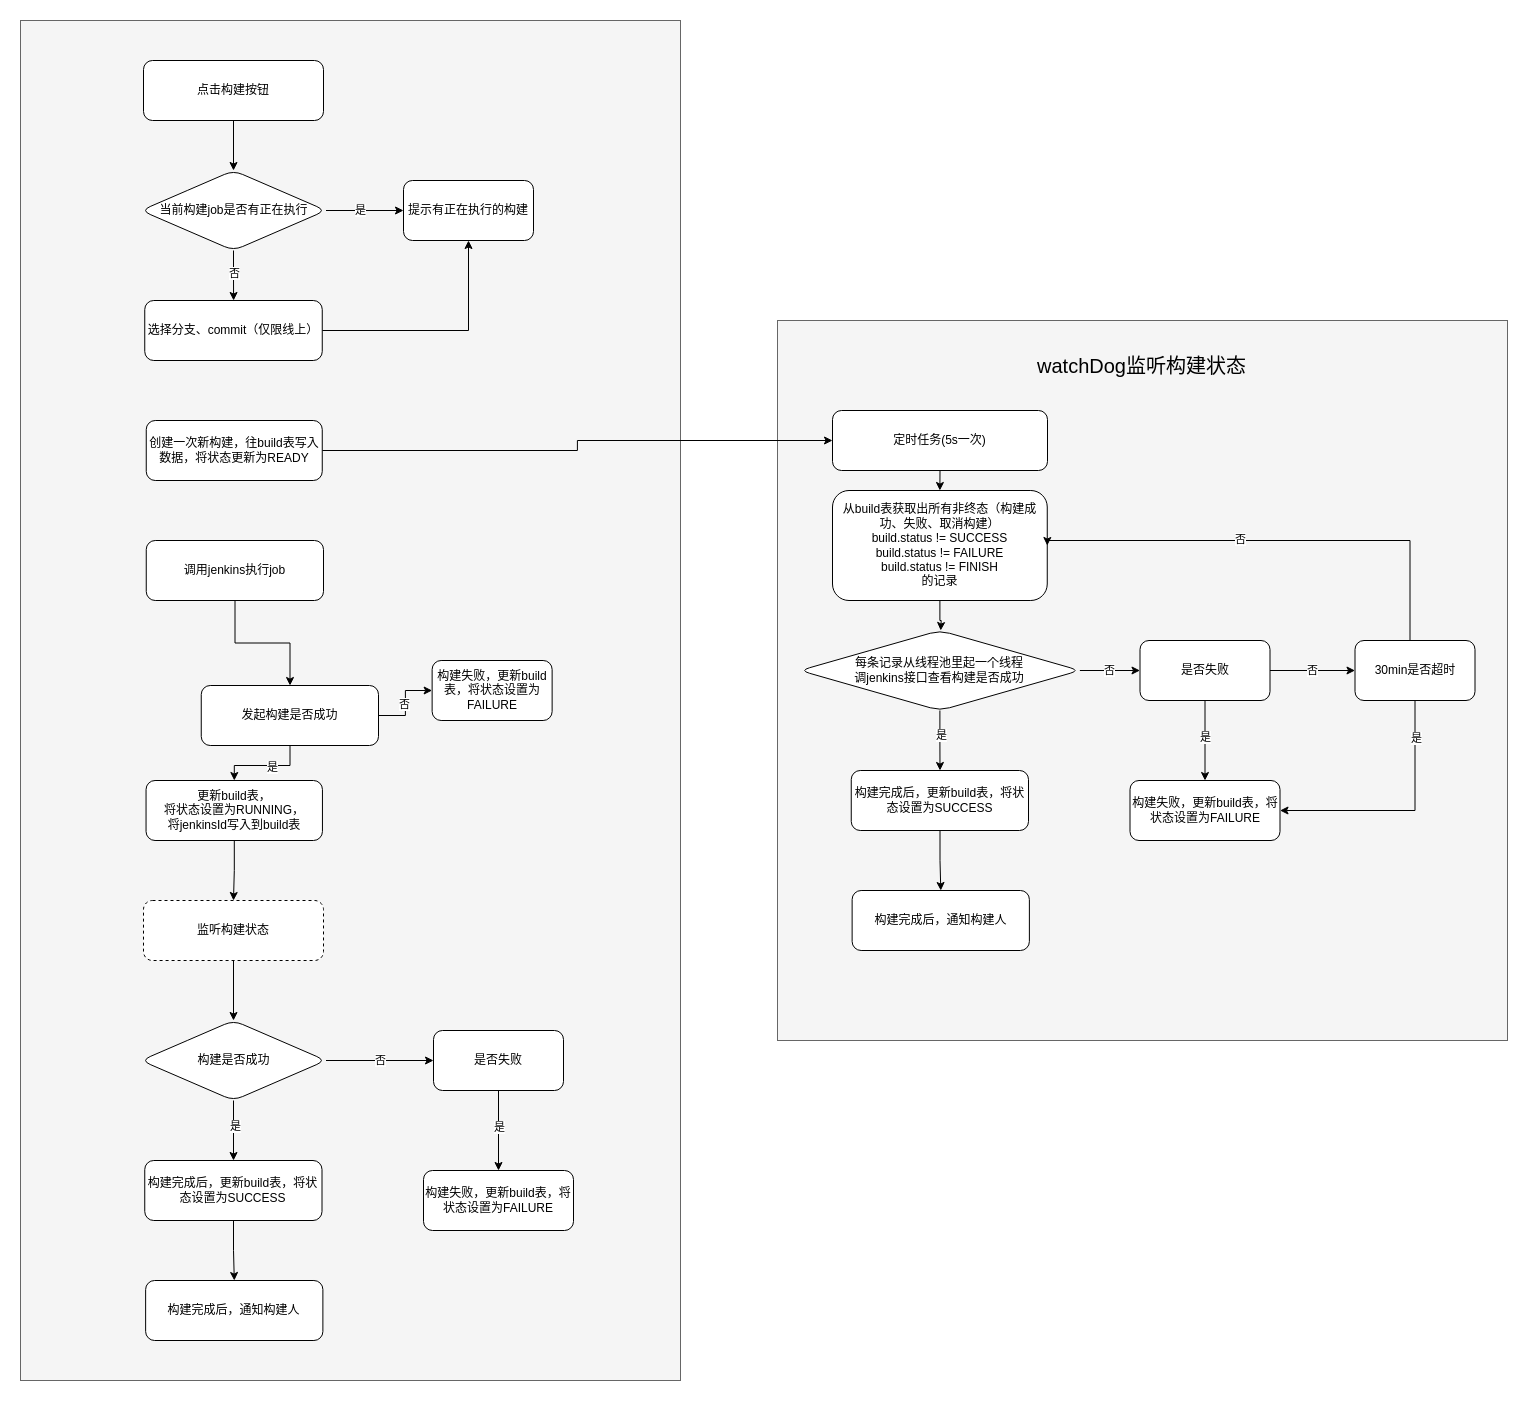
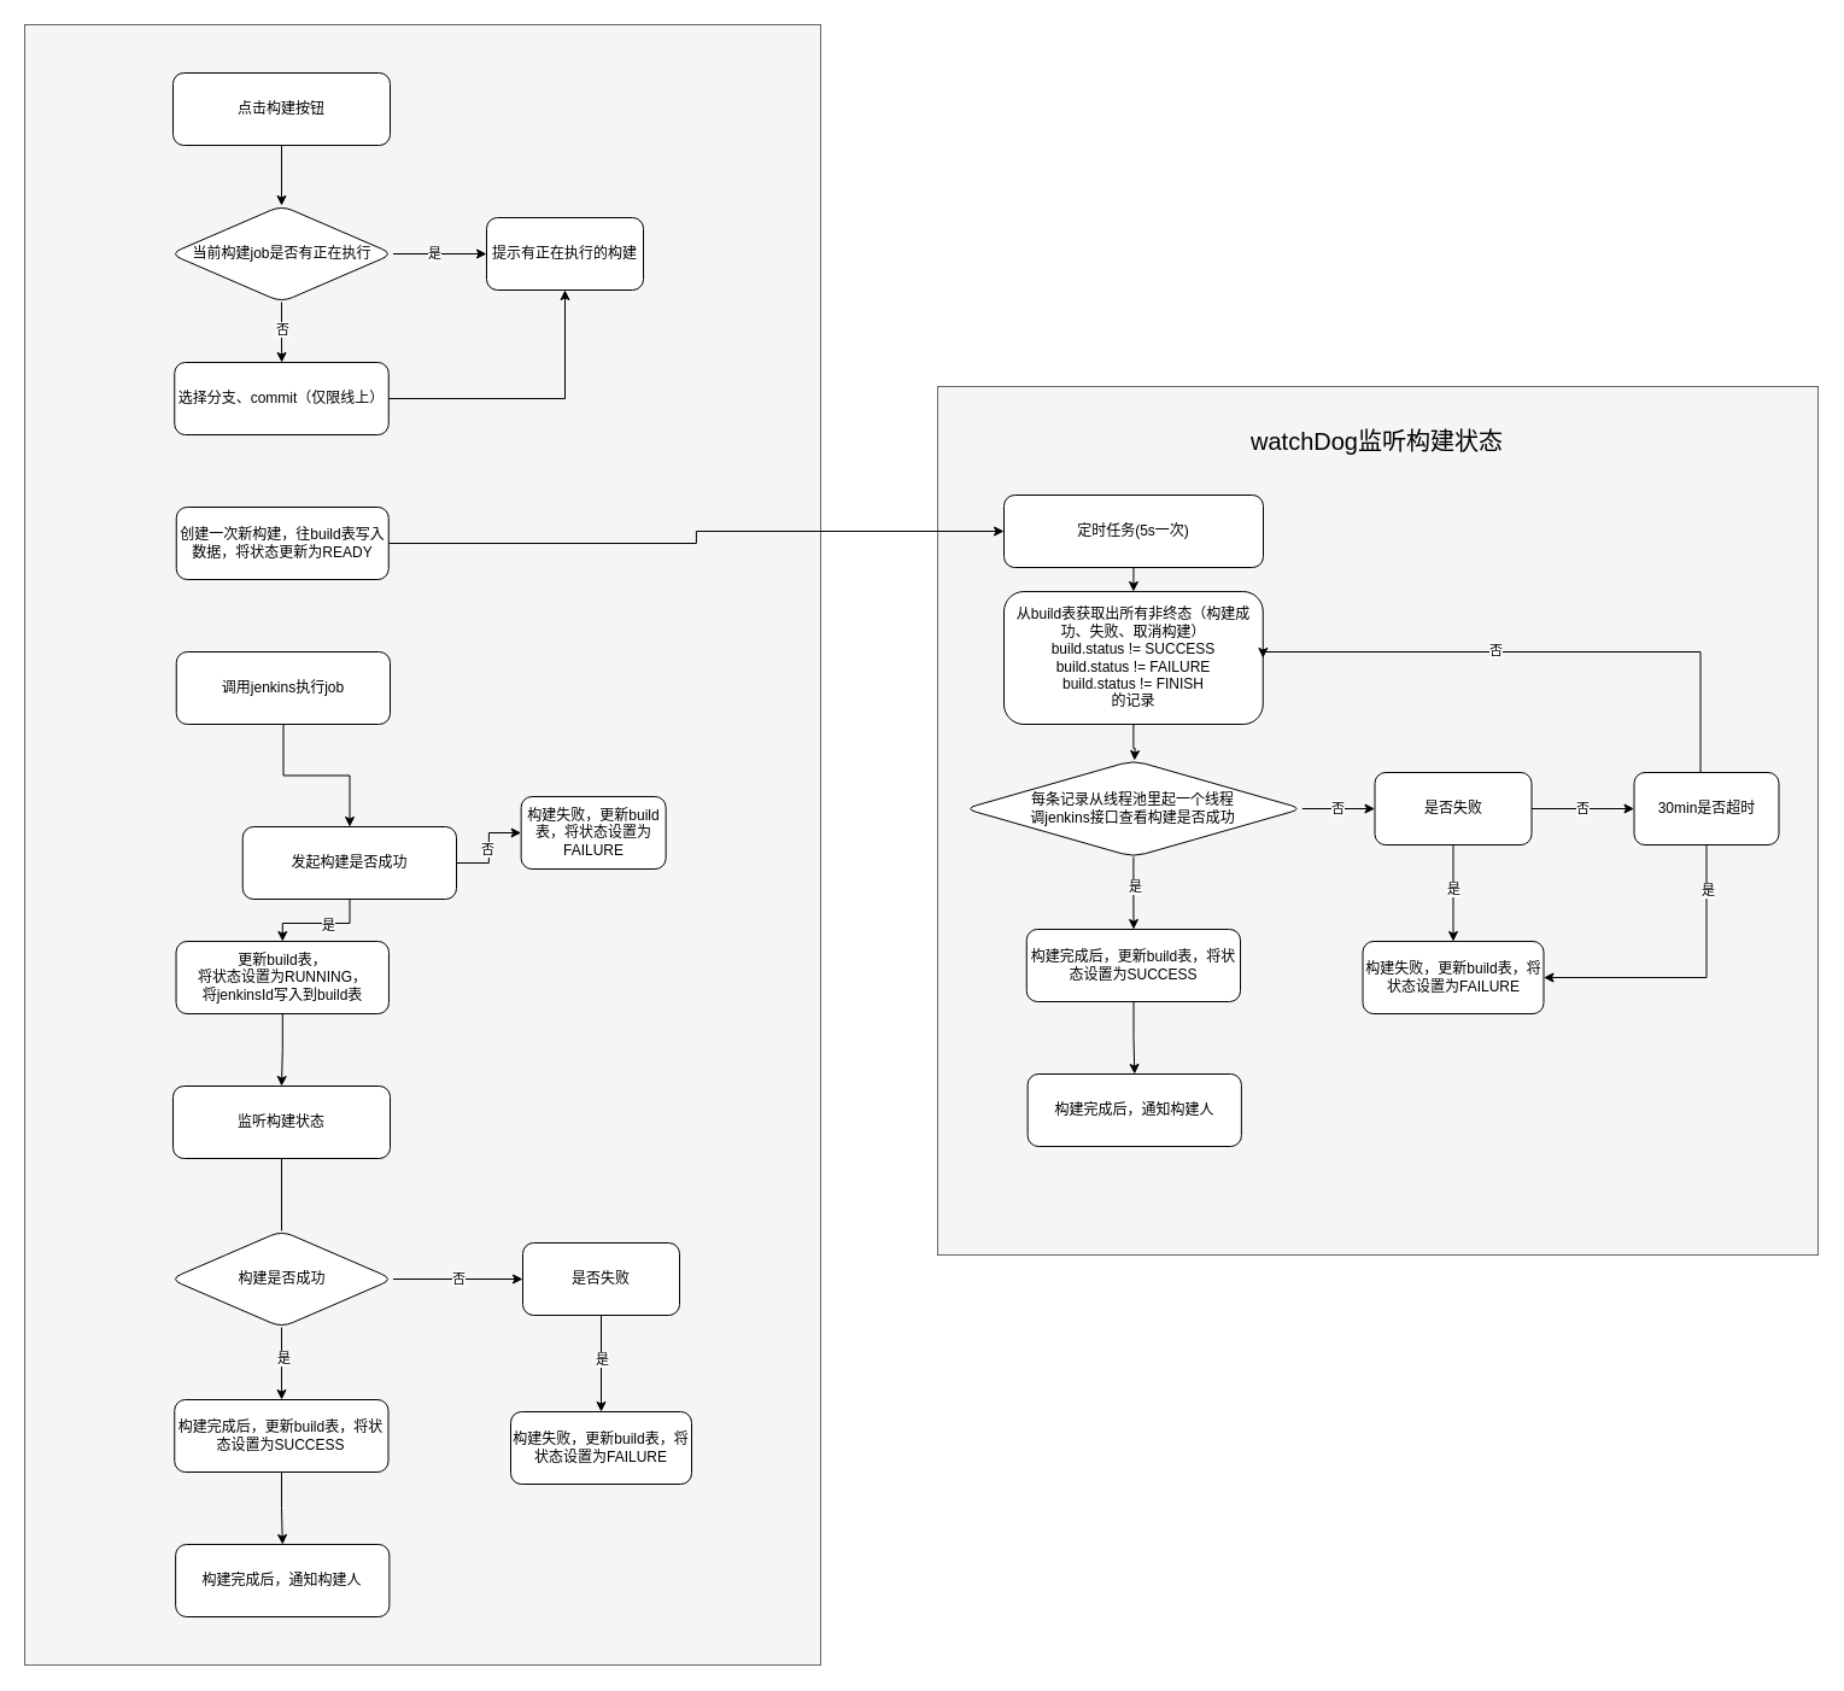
  <mxCell id="0" />
  <mxCell id="1" parent="0" />
  <mxCell id="2" value="" style="rounded=0;whiteSpace=wrap;html=1;fillColor=#f5f5f5;fontColor=#333333;strokeColor=#666666;" vertex="1" parent="1"><mxGeometry x="20" width="660" height="1360" as="geometry" y="20" /></mxCell>
  <mxCell id="3" value="" style="rounded=0;whiteSpace=wrap;html=1;fillColor=#f5f5f5;fontColor=#333333;strokeColor=#666666;" vertex="1" parent="1"><mxGeometry x="777" y="320" width="730" height="720" as="geometry" /></mxCell>
  <mxCell id="4" value="" style="edgeStyle=orthogonalEdgeStyle;rounded=0;orthogonalLoop=1;jettySize=auto;html=1;" parent="1" source="5" target="10" edge="1"><mxGeometry relative="1" as="geometry" /></mxCell>
  <mxCell id="5" value="点击构建按钮" style="rounded=1;whiteSpace=wrap;html=1;" parent="1" vertex="1"><mxGeometry x="143" y="60" width="180" height="60" as="geometry" /></mxCell>
  <mxCell id="6" value="" style="edgeStyle=orthogonalEdgeStyle;rounded=0;orthogonalLoop=1;jettySize=auto;html=1;" parent="1" source="10" target="12" edge="1"><mxGeometry relative="1" as="geometry" /></mxCell>
  <mxCell id="7" value="否" style="edgeLabel;html=1;align=center;verticalAlign=middle;resizable=0;points=[];" parent="6" vertex="1" connectable="0"><mxGeometry x="-0.138" relative="1" as="geometry"><mxPoint as="offset" /></mxGeometry></mxCell>
  <mxCell id="8" value="" style="edgeStyle=orthogonalEdgeStyle;rounded=0;orthogonalLoop=1;jettySize=auto;html=1;" parent="1" source="10" target="13" edge="1"><mxGeometry relative="1" as="geometry" /></mxCell>
  <mxCell id="9" value="是" style="edgeLabel;html=1;align=center;verticalAlign=middle;resizable=0;points=[];" parent="8" vertex="1" connectable="0"><mxGeometry x="-0.129" y="1" relative="1" as="geometry"><mxPoint as="offset" /></mxGeometry></mxCell>
  <mxCell id="10" value="当前构建job是否有正在执行" style="rhombus;whiteSpace=wrap;html=1;rounded=1;" parent="1" vertex="1"><mxGeometry x="140.5" y="170" width="185" height="80" as="geometry" /></mxCell>
  <mxCell id="11" value="" style="edgeStyle=orthogonalEdgeStyle;rounded=0;orthogonalLoop=1;jettySize=auto;html=1;" parent="1" source="12" target="13" edge="1"><mxGeometry relative="1" as="geometry" /></mxCell>
  <mxCell id="12" value="选择分支、commit（仅限线上）" style="whiteSpace=wrap;html=1;rounded=1;" parent="1" vertex="1"><mxGeometry x="144.25" y="300" width="177.5" height="60" as="geometry" /></mxCell>
  <mxCell id="13" value="提示有正在执行的构建" style="whiteSpace=wrap;html=1;rounded=1;" parent="1" vertex="1"><mxGeometry x="403" y="180" width="130" height="60" as="geometry" /></mxCell>
  <mxCell id="14" value="" style="edgeStyle=orthogonalEdgeStyle;rounded=0;orthogonalLoop=1;jettySize=auto;html=1;" parent="1" source="15" target="59" edge="1"><mxGeometry relative="1" as="geometry" /></mxCell>
  <mxCell id="15" value="创建一次新构建，往build表写入数据，将状态更新为READY" style="whiteSpace=wrap;html=1;rounded=1;" parent="1" vertex="1"><mxGeometry x="145.75" y="420" width="176" height="60" as="geometry" /></mxCell>
  <mxCell id="16" value="" style="edgeStyle=orthogonalEdgeStyle;rounded=0;orthogonalLoop=1;jettySize=auto;html=1;" parent="1" source="17" target="33" edge="1"><mxGeometry relative="1" as="geometry" /></mxCell>
  <mxCell id="17" value="调用jenkins执行job" style="whiteSpace=wrap;html=1;rounded=1;" parent="1" vertex="1"><mxGeometry x="145.75" y="540" width="177.25" height="60" as="geometry" /></mxCell>
  <mxCell id="18" value="构建完成后，通知构建人" style="whiteSpace=wrap;html=1;rounded=1;" parent="1" vertex="1"><mxGeometry x="145.13" y="1280" width="177.25" height="60" as="geometry" /></mxCell>
  <mxCell id="19" value="" style="edgeStyle=orthogonalEdgeStyle;rounded=0;orthogonalLoop=1;jettySize=auto;html=1;" parent="1" source="22" target="24" edge="1"><mxGeometry relative="1" as="geometry" /></mxCell>
  <mxCell id="20" value="是" style="edgeLabel;html=1;align=center;verticalAlign=middle;resizable=0;points=[];" parent="19" vertex="1" connectable="0"><mxGeometry x="-0.155" y="1" relative="1" as="geometry"><mxPoint as="offset" /></mxGeometry></mxCell>
  <mxCell id="21" value="否" style="edgeStyle=orthogonalEdgeStyle;rounded=0;orthogonalLoop=1;jettySize=auto;html=1;" parent="1" source="22" target="27" edge="1"><mxGeometry relative="1" as="geometry" /></mxCell>
  <mxCell id="22" value="构建是否成功" style="rhombus;whiteSpace=wrap;html=1;rounded=1;" parent="1" vertex="1"><mxGeometry x="140.5" y="1020" width="185" height="80" as="geometry" /></mxCell>
  <mxCell id="23" value="" style="edgeStyle=orthogonalEdgeStyle;rounded=0;orthogonalLoop=1;jettySize=auto;html=1;" parent="1" source="24" target="18" edge="1"><mxGeometry relative="1" as="geometry" /></mxCell>
  <mxCell id="24" value="构建完成后，更新build表，将状态设置为SUCCESS" style="whiteSpace=wrap;html=1;rounded=1;" parent="1" vertex="1"><mxGeometry x="144.25" y="1160" width="177.25" height="60" as="geometry" /></mxCell>
  <mxCell id="25" value="" style="edgeStyle=orthogonalEdgeStyle;rounded=0;orthogonalLoop=1;jettySize=auto;html=1;" parent="1" source="27" target="28" edge="1"><mxGeometry relative="1" as="geometry" /></mxCell>
  <mxCell id="26" value="是" style="edgeLabel;html=1;align=center;verticalAlign=middle;resizable=0;points=[];" parent="25" vertex="1" connectable="0"><mxGeometry x="-0.1" relative="1" as="geometry"><mxPoint as="offset" /></mxGeometry></mxCell>
  <mxCell id="27" value="是否失败" style="whiteSpace=wrap;html=1;rounded=1;" parent="1" vertex="1"><mxGeometry x="433" y="1030" width="130" height="60" as="geometry" /></mxCell>
  <mxCell id="28" value="构建失败，更新build表，将状态设置为FAILURE" style="whiteSpace=wrap;html=1;rounded=1;" parent="1" vertex="1"><mxGeometry x="423" y="1170" width="150" height="60" as="geometry" /></mxCell>
  <mxCell id="29" value="" style="edgeStyle=orthogonalEdgeStyle;rounded=0;orthogonalLoop=1;jettySize=auto;html=1;" parent="1" source="33" target="34" edge="1"><mxGeometry relative="1" as="geometry" /></mxCell>
  <mxCell id="30" value="否" style="edgeLabel;html=1;align=center;verticalAlign=middle;resizable=0;points=[];" parent="29" vertex="1" connectable="0"><mxGeometry x="-0.024" y="1" relative="1" as="geometry"><mxPoint as="offset" /></mxGeometry></mxCell>
  <mxCell id="31" value="" style="edgeStyle=orthogonalEdgeStyle;rounded=0;orthogonalLoop=1;jettySize=auto;html=1;" parent="1" source="33" target="36" edge="1"><mxGeometry relative="1" as="geometry" /></mxCell>
  <mxCell id="32" value="是" style="edgeLabel;html=1;align=center;verticalAlign=middle;resizable=0;points=[];" parent="31" vertex="1" connectable="0"><mxGeometry x="-0.173" y="1" relative="1" as="geometry"><mxPoint as="offset" /></mxGeometry></mxCell>
  <mxCell id="33" value="发起构建是否成功" style="whiteSpace=wrap;html=1;rounded=1;" parent="1" vertex="1"><mxGeometry x="200.75" y="685" width="177.25" height="60" as="geometry" /></mxCell>
  <mxCell id="34" value="构建失败，更新build表，将状态设置为FAILURE" style="whiteSpace=wrap;html=1;rounded=1;" parent="1" vertex="1"><mxGeometry x="431.625" y="660" width="120" height="60" as="geometry" /></mxCell>
  <mxCell id="35" value="" style="edgeStyle=orthogonalEdgeStyle;rounded=0;orthogonalLoop=1;jettySize=auto;html=1;" edge="1" parent="1" source="36" target="61"><mxGeometry relative="1" as="geometry" /></mxCell>
  <mxCell id="36" value="更新build表，&lt;br&gt;将状态设置为RUNNING，&lt;br&gt;将jenkinsId写入到build表" style="whiteSpace=wrap;html=1;rounded=1;" parent="1" vertex="1"><mxGeometry x="145.56" y="780" width="176.38" height="60" as="geometry" /></mxCell>
  <mxCell id="37" value="" style="edgeStyle=orthogonalEdgeStyle;rounded=0;orthogonalLoop=1;jettySize=auto;html=1;" edge="1" parent="1" source="38"><mxGeometry relative="1" as="geometry"><mxPoint x="940.214" y="630" as="targetPoint" /></mxGeometry></mxCell>
  <mxCell id="38" value="从build表获取出所有非终态（构建成功、失败、取消构建）&lt;br&gt;build.status != SUCCESS&lt;br&gt;build.status != FAILURE&lt;br&gt;build.status != FINISH&lt;br&gt;的记录" style="whiteSpace=wrap;html=1;rounded=1;" vertex="1" parent="1"><mxGeometry x="832" y="490" width="214.75" height="110" as="geometry" /></mxCell>
  <mxCell id="39" value="构建完成后，通知构建人" style="whiteSpace=wrap;html=1;rounded=1;" vertex="1" parent="1"><mxGeometry x="851.63" y="890" width="177.25" height="60" as="geometry" /></mxCell>
  <mxCell id="40" value="" style="edgeStyle=orthogonalEdgeStyle;rounded=0;orthogonalLoop=1;jettySize=auto;html=1;" edge="1" parent="1" source="43" target="45"><mxGeometry relative="1" as="geometry" /></mxCell>
  <mxCell id="41" value="是" style="edgeLabel;html=1;align=center;verticalAlign=middle;resizable=0;points=[];" vertex="1" connectable="0" parent="40"><mxGeometry x="-0.155" y="1" relative="1" as="geometry"><mxPoint as="offset" /></mxGeometry></mxCell>
  <mxCell id="42" value="否" style="edgeStyle=orthogonalEdgeStyle;rounded=0;orthogonalLoop=1;jettySize=auto;html=1;" edge="1" parent="1" source="43" target="50"><mxGeometry relative="1" as="geometry" /></mxCell>
  <mxCell id="43" value="每条记录从线程池里起一个线程&lt;br&gt;调jenkins接口查看构建是否成功" style="rhombus;whiteSpace=wrap;html=1;rounded=1;" vertex="1" parent="1"><mxGeometry x="799.38" y="630" width="280" height="80" as="geometry" /></mxCell>
  <mxCell id="44" value="" style="edgeStyle=orthogonalEdgeStyle;rounded=0;orthogonalLoop=1;jettySize=auto;html=1;" edge="1" parent="1" source="45" target="39"><mxGeometry relative="1" as="geometry" /></mxCell>
  <mxCell id="45" value="构建完成后，更新build表，将状态设置为SUCCESS" style="whiteSpace=wrap;html=1;rounded=1;" vertex="1" parent="1"><mxGeometry x="850.75" y="770" width="177.25" height="60" as="geometry" /></mxCell>
  <mxCell id="46" value="" style="edgeStyle=orthogonalEdgeStyle;rounded=0;orthogonalLoop=1;jettySize=auto;html=1;" edge="1" parent="1" source="50" target="51"><mxGeometry relative="1" as="geometry" /></mxCell>
  <mxCell id="47" value="是" style="edgeLabel;html=1;align=center;verticalAlign=middle;resizable=0;points=[];" vertex="1" connectable="0" parent="46"><mxGeometry x="-0.1" relative="1" as="geometry"><mxPoint as="offset" /></mxGeometry></mxCell>
  <mxCell id="48" value="" style="edgeStyle=orthogonalEdgeStyle;rounded=0;orthogonalLoop=1;jettySize=auto;html=1;" edge="1" parent="1" source="50" target="56"><mxGeometry relative="1" as="geometry" /></mxCell>
  <mxCell id="49" value="否" style="edgeLabel;html=1;align=center;verticalAlign=middle;resizable=0;points=[];" vertex="1" connectable="0" parent="48"><mxGeometry x="-0.012" y="1" relative="1" as="geometry"><mxPoint as="offset" /></mxGeometry></mxCell>
  <mxCell id="50" value="是否失败" style="whiteSpace=wrap;html=1;rounded=1;" vertex="1" parent="1"><mxGeometry x="1139.5" y="640" width="130" height="60" as="geometry" /></mxCell>
  <mxCell id="51" value="构建失败，更新build表，将状态设置为FAILURE" style="whiteSpace=wrap;html=1;rounded=1;" vertex="1" parent="1"><mxGeometry x="1129.5" y="780" width="150" height="60" as="geometry" /></mxCell>
  <mxCell id="52" style="edgeStyle=orthogonalEdgeStyle;rounded=0;orthogonalLoop=1;jettySize=auto;html=1;entryX=1;entryY=0.5;entryDx=0;entryDy=0;" edge="1" parent="1" source="56" target="38"><mxGeometry relative="1" as="geometry"><Array as="points"><mxPoint x="1409.5" y="540" /></Array></mxGeometry></mxCell>
  <mxCell id="53" value="否" style="edgeLabel;html=1;align=center;verticalAlign=middle;resizable=0;points=[];" vertex="1" connectable="0" parent="52"><mxGeometry x="0.154" y="-2" relative="1" as="geometry"><mxPoint as="offset" /></mxGeometry></mxCell>
  <mxCell id="54" style="edgeStyle=orthogonalEdgeStyle;rounded=0;orthogonalLoop=1;jettySize=auto;html=1;entryX=1;entryY=0.5;entryDx=0;entryDy=0;" edge="1" parent="1" source="56" target="51"><mxGeometry relative="1" as="geometry"><Array as="points"><mxPoint x="1414.5" y="810" /></Array></mxGeometry></mxCell>
  <mxCell id="55" value="是" style="edgeLabel;html=1;align=center;verticalAlign=middle;resizable=0;points=[];" vertex="1" connectable="0" parent="54"><mxGeometry x="-0.702" y="1" relative="1" as="geometry"><mxPoint as="offset" /></mxGeometry></mxCell>
  <mxCell id="56" value="30min是否超时" style="whiteSpace=wrap;html=1;rounded=1;" vertex="1" parent="1"><mxGeometry x="1354.5" y="640" width="120" height="60" as="geometry" /></mxCell>
  <mxCell id="57" value="&lt;font style=&quot;font-size: 20px;&quot;&gt;watchDog监听构建状态&lt;/font&gt;" style="text;html=1;strokeColor=none;fillColor=none;align=center;verticalAlign=middle;whiteSpace=wrap;rounded=0;" vertex="1" parent="1"><mxGeometry x="1024.37" y="350" width="235.25" height="30" as="geometry" /></mxCell>
  <mxCell id="58" style="edgeStyle=orthogonalEdgeStyle;rounded=0;orthogonalLoop=1;jettySize=auto;html=1;exitX=0.5;exitY=1;exitDx=0;exitDy=0;entryX=0.5;entryY=0;entryDx=0;entryDy=0;" edge="1" parent="1" source="59" target="38"><mxGeometry relative="1" as="geometry" /></mxCell>
  <mxCell id="59" value="定时任务(5s一次)" style="rounded=1;whiteSpace=wrap;html=1;" vertex="1" parent="1"><mxGeometry x="832" y="410" width="215" height="60" as="geometry" /></mxCell>
- <mxCell id="60" value="" style="edgeStyle=orthogonalEdgeStyle;rounded=0;orthogonalLoop=1;jettySize=auto;html=1;" edge="1" parent="1" source="61" target="22"><mxGeometry relative="1" as="geometry" /></mxCell>
- <mxCell id="61" value="监听构建状态" style="whiteSpace=wrap;html=1;rounded=1;dashed=1;" vertex="1" parent="1"><mxGeometry x="143" y="900" width="180" height="60" as="geometry" /></mxCell>
+ <mxCell id="60" value="" style="edgeStyle=orthogonalEdgeStyle;rounded=0;orthogonalLoop=1;jettySize=auto;html=1;endArrow=none;" edge="1" parent="1" source="61" target="22"><mxGeometry relative="1" as="geometry" /></mxCell>
+ <mxCell id="61" value="监听构建状态" style="whiteSpace=wrap;html=1;rounded=1;" vertex="1" parent="1"><mxGeometry x="143" y="900" width="180" height="60" as="geometry" /></mxCell>
